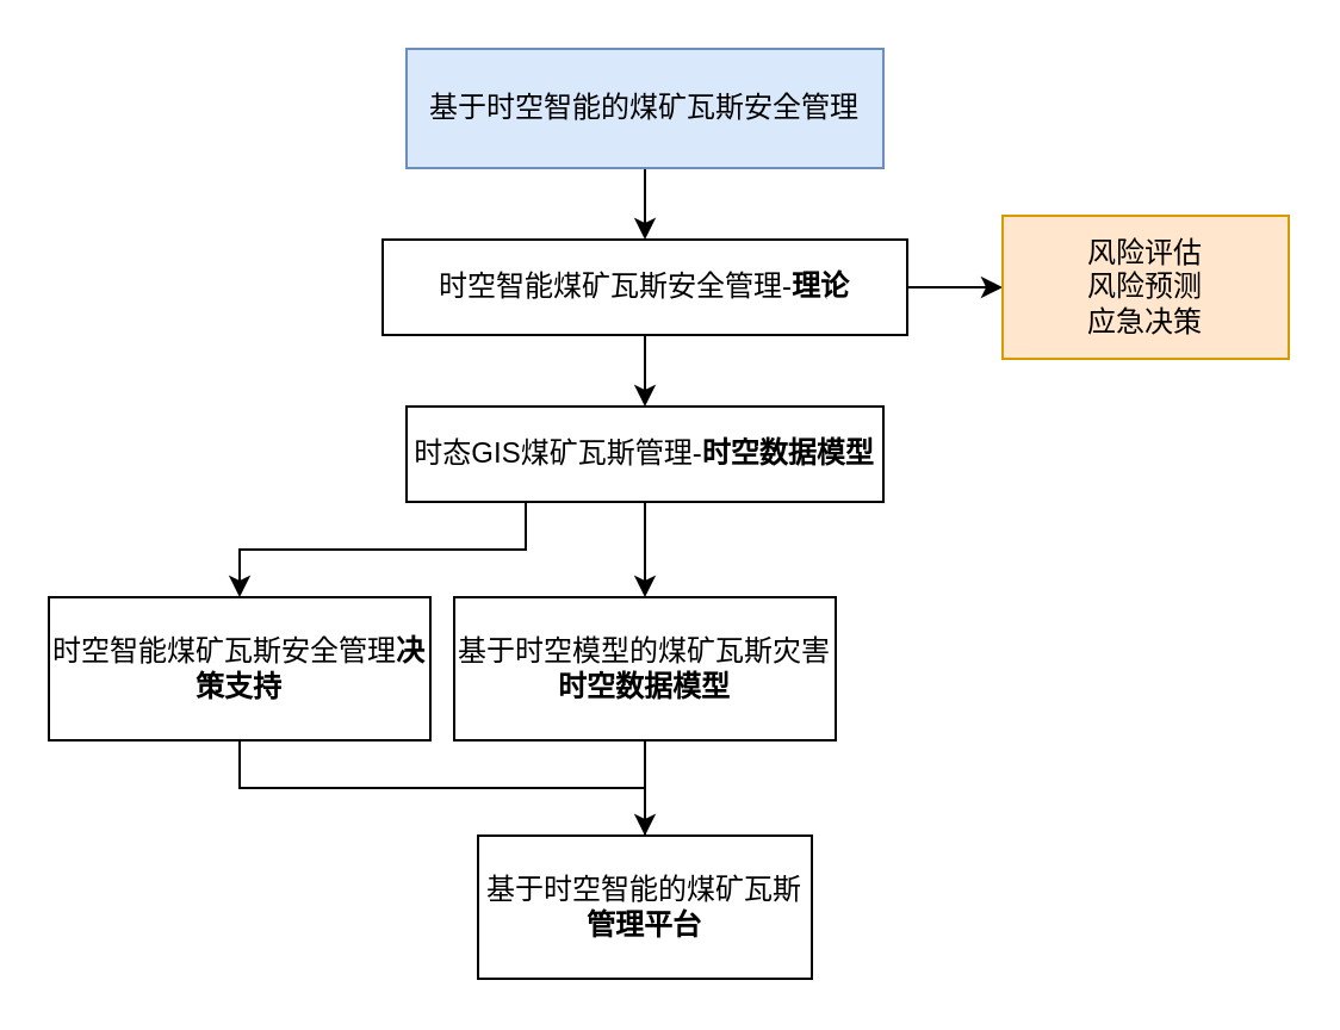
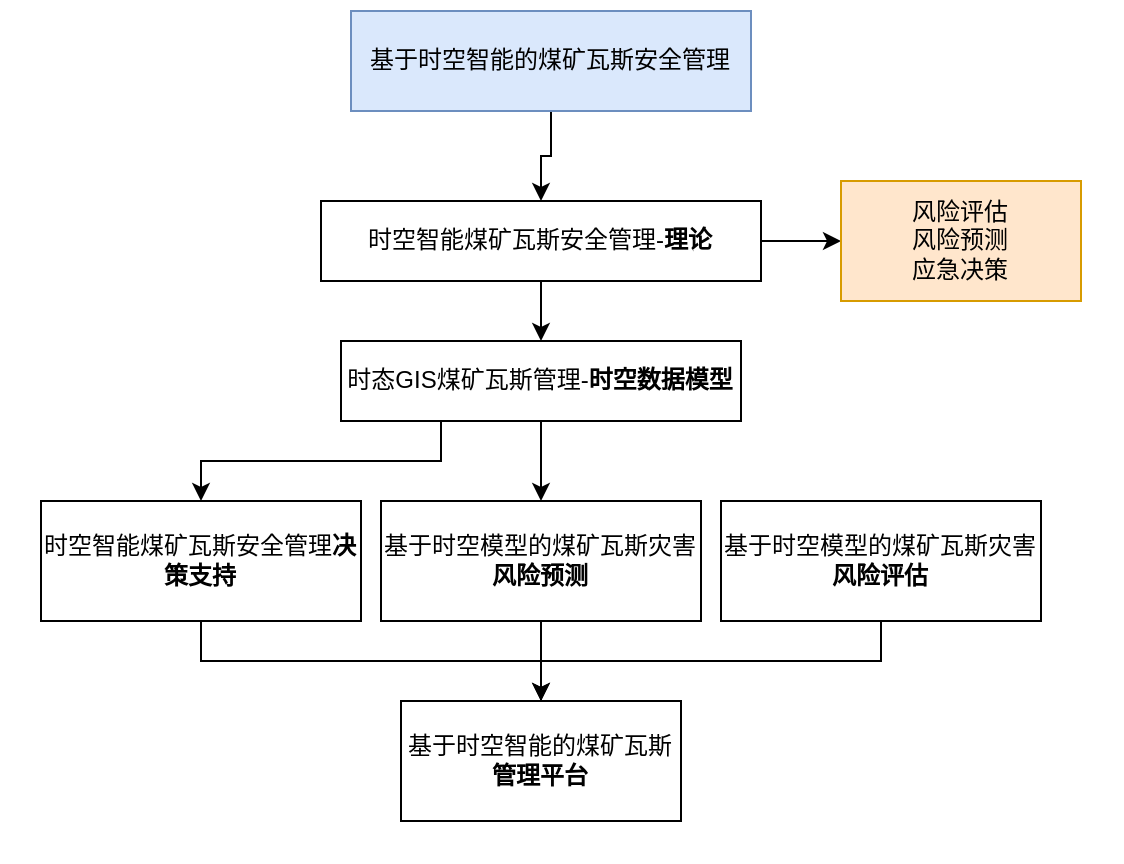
  <mxCell id="0" />
  <mxCell id="1" parent="0" />
  <mxCell id="2" value="" style="edgeStyle=orthogonalEdgeStyle;rounded=0;orthogonalLoop=1;jettySize=auto;html=1;" edge="1" parent="1" source="3" target="6"><mxGeometry relative="1" as="geometry" /></mxCell>
- <mxCell id="3" value="基于时空智能的煤矿瓦斯安全管理" style="rounded=0;whiteSpace=wrap;html=1;fillColor=#dae8fc;strokeColor=#6c8ebf;" vertex="1" parent="1"><mxGeometry x="170" y="20" width="200" height="50" as="geometry" /></mxCell>
+ <mxCell id="3" value="基于时空智能的煤矿瓦斯安全管理" style="rounded=0;whiteSpace=wrap;html=1;fillColor=#dae8fc;strokeColor=#6c8ebf;" vertex="1" parent="1"><mxGeometry x="175" y="5" width="200" height="50" as="geometry" /></mxCell>
  <mxCell id="4" value="" style="edgeStyle=orthogonalEdgeStyle;rounded=0;orthogonalLoop=1;jettySize=auto;html=1;" edge="1" parent="1" source="6" target="17"><mxGeometry relative="1" as="geometry" /></mxCell>
  <mxCell id="5" style="edgeStyle=orthogonalEdgeStyle;rounded=0;orthogonalLoop=1;jettySize=auto;html=1;exitX=0.5;exitY=1;exitDx=0;exitDy=0;entryX=0.5;entryY=0;entryDx=0;entryDy=0;" edge="1" parent="1" source="6" target="9"><mxGeometry relative="1" as="geometry" /></mxCell>
  <mxCell id="6" value="时空智能煤矿瓦斯安全管理-&lt;b&gt;理论&lt;/b&gt;" style="whiteSpace=wrap;html=1;rounded=0;" vertex="1" parent="1"><mxGeometry x="160" y="100" width="220" height="40" as="geometry" /></mxCell>
  <mxCell id="7" style="edgeStyle=orthogonalEdgeStyle;rounded=0;orthogonalLoop=1;jettySize=auto;html=1;exitX=0.25;exitY=1;exitDx=0;exitDy=0;entryX=0.5;entryY=0;entryDx=0;entryDy=0;" edge="1" parent="1" source="9" target="15"><mxGeometry relative="1" as="geometry"><mxPoint x="280" y="260" as="targetPoint" /></mxGeometry></mxCell>
  <mxCell id="8" style="edgeStyle=orthogonalEdgeStyle;rounded=0;orthogonalLoop=1;jettySize=auto;html=1;exitX=0.5;exitY=1;exitDx=0;exitDy=0;entryX=0.5;entryY=0;entryDx=0;entryDy=0;" edge="1" parent="1" source="9" target="13"><mxGeometry relative="1" as="geometry" /></mxCell>
  <mxCell id="9" value="时态GIS煤矿瓦斯管理-&lt;b&gt;时空数据模型&lt;/b&gt;" style="whiteSpace=wrap;html=1;rounded=0;" vertex="1" parent="1"><mxGeometry x="170" y="170" width="200" height="40" as="geometry" /></mxCell>
+ <mxCell id="10" style="edgeStyle=orthogonalEdgeStyle;rounded=0;orthogonalLoop=1;jettySize=auto;html=1;exitX=0.5;exitY=1;exitDx=0;exitDy=0;entryX=0.5;entryY=0;entryDx=0;entryDy=0;" edge="1" parent="1" source="11" target="16"><mxGeometry relative="1" as="geometry" /></mxCell>
+ <mxCell id="11" value="基于时空模型的煤矿瓦斯灾害&lt;b&gt;风险评估&lt;/b&gt;" style="whiteSpace=wrap;html=1;rounded=0;" vertex="1" parent="1"><mxGeometry x="360" y="250" width="160" height="60" as="geometry" /></mxCell>
  <mxCell id="12" style="edgeStyle=orthogonalEdgeStyle;rounded=0;orthogonalLoop=1;jettySize=auto;html=1;exitX=0.5;exitY=1;exitDx=0;exitDy=0;" edge="1" parent="1" source="13"><mxGeometry relative="1" as="geometry"><mxPoint x="270" y="360" as="targetPoint" /></mxGeometry></mxCell>
- <mxCell id="13" value="基于时空模型的煤矿瓦斯灾害&lt;b&gt;时空数据模型&lt;/b&gt;" style="rounded=0;whiteSpace=wrap;html=1;" vertex="1" parent="1"><mxGeometry x="190" y="250" width="160" height="60" as="geometry" /></mxCell>
+ <mxCell id="13" value="基于时空模型的煤矿瓦斯灾害&lt;b&gt;风险预测&lt;/b&gt;" style="rounded=0;whiteSpace=wrap;html=1;" vertex="1" parent="1"><mxGeometry x="190" y="250" width="160" height="60" as="geometry" /></mxCell>
  <mxCell id="14" style="edgeStyle=orthogonalEdgeStyle;rounded=0;orthogonalLoop=1;jettySize=auto;html=1;exitX=0.5;exitY=1;exitDx=0;exitDy=0;entryX=0.5;entryY=0;entryDx=0;entryDy=0;" edge="1" parent="1" source="15" target="16"><mxGeometry relative="1" as="geometry" /></mxCell>
  <mxCell id="15" value="时空智能煤矿瓦斯安全管理&lt;b&gt;决策支持&lt;/b&gt;" style="rounded=0;whiteSpace=wrap;html=1;" vertex="1" parent="1"><mxGeometry x="20" y="250" width="160" height="60" as="geometry" /></mxCell>
  <mxCell id="16" value="基于时空智能的煤矿瓦斯&lt;b&gt;管理平台&lt;/b&gt;" style="rounded=0;whiteSpace=wrap;html=1;" vertex="1" parent="1"><mxGeometry x="200" y="350" width="140" height="60" as="geometry" /></mxCell>
  <mxCell id="17" value="风险评估&lt;br&gt;风险预测&lt;br&gt;应急决策" style="whiteSpace=wrap;html=1;rounded=0;fillColor=#ffe6cc;strokeColor=#d79b00;" vertex="1" parent="1"><mxGeometry x="420" y="90" width="120" height="60" as="geometry" /></mxCell>
